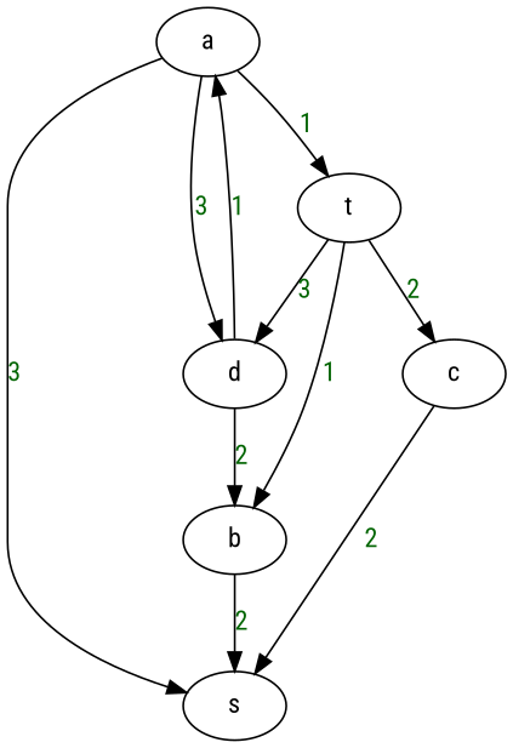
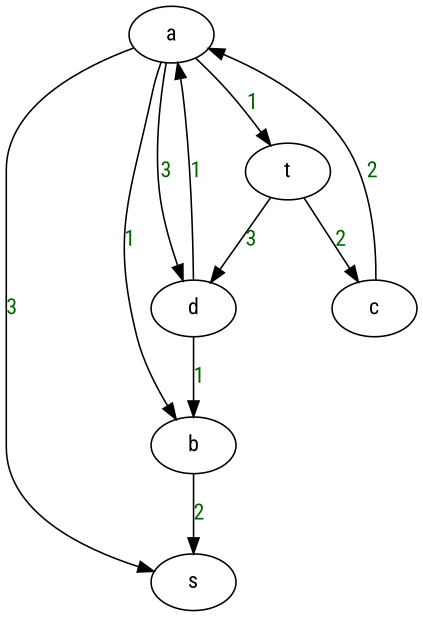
  digraph {
    fontname="Roboto Condensed"
    node [fontname="Roboto Condensed"]
    edge [fontcolor=darkgreen fontname="Roboto Condensed"]
    b
    s
    a
    d
    t
    c
    b -> s [label=2]
-   t -> b [label=1]
+   a -> b [label=1]
    a -> s [label=3]
    a -> d [label=3]
    a -> t [label=1]
-   d -> b [label=2]
+   d -> b [label=1]
    d -> a [label=1]
    t -> d [label=3]
    t -> c [label=2]
-   c -> s [label=2]
+   c -> a [label=2]
  }
